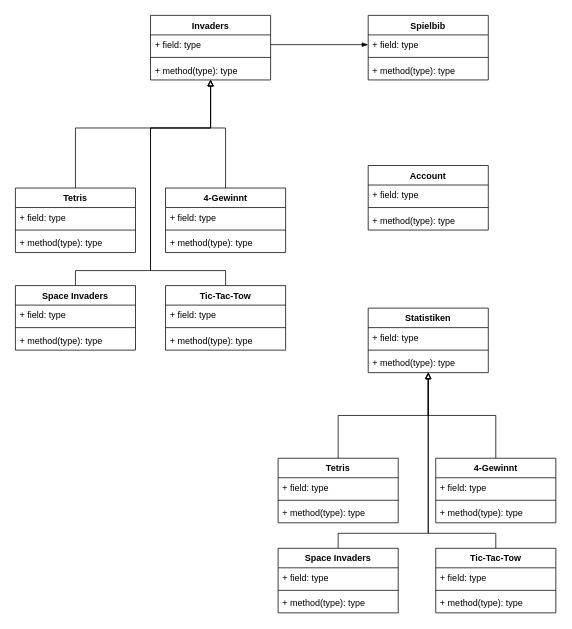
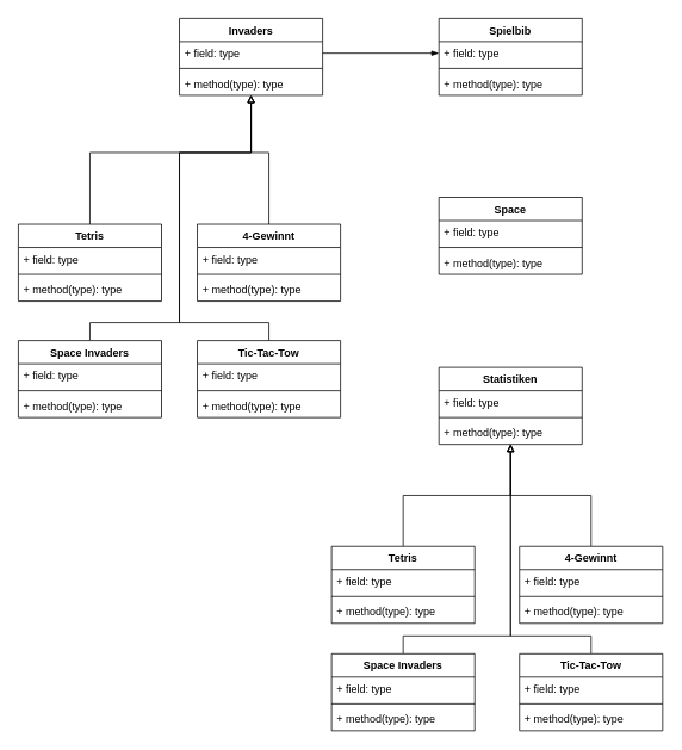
  <mxCell id="0" />
  <mxCell id="1" parent="0" />
  <mxCell id="2" style="edgeStyle=orthogonalEdgeStyle;rounded=0;orthogonalLoop=1;jettySize=auto;html=1;exitX=0.5;exitY=0;exitDx=0;exitDy=0;endArrow=block;endFill=0;" edge="1" parent="1" source="3" target="54"><mxGeometry relative="1" as="geometry" /></mxCell>
  <mxCell id="3" value="Tetris" style="swimlane;fontStyle=1;align=center;verticalAlign=top;childLayout=stackLayout;horizontal=1;startSize=26;horizontalStack=0;resizeParent=1;resizeParentMax=0;resizeLast=0;collapsible=1;marginBottom=0;" parent="1" vertex="1"><mxGeometry x="370" y="610" width="160" height="86" as="geometry" /></mxCell>
  <mxCell id="4" value="+ field: type" style="text;strokeColor=none;fillColor=none;align=left;verticalAlign=top;spacingLeft=4;spacingRight=4;overflow=hidden;rotatable=0;points=[[0,0.5],[1,0.5]];portConstraint=eastwest;" parent="3" vertex="1"><mxGeometry y="26" width="160" height="26" as="geometry" /></mxCell>
  <mxCell id="5" value="" style="line;strokeWidth=1;fillColor=none;align=left;verticalAlign=middle;spacingTop=-1;spacingLeft=3;spacingRight=3;rotatable=0;labelPosition=right;points=[];portConstraint=eastwest;" parent="3" vertex="1"><mxGeometry y="52" width="160" height="8" as="geometry" /></mxCell>
  <mxCell id="6" value="+ method(type): type" style="text;strokeColor=none;fillColor=none;align=left;verticalAlign=top;spacingLeft=4;spacingRight=4;overflow=hidden;rotatable=0;points=[[0,0.5],[1,0.5]];portConstraint=eastwest;" parent="3" vertex="1"><mxGeometry y="60" width="160" height="26" as="geometry" /></mxCell>
  <mxCell id="7" style="edgeStyle=orthogonalEdgeStyle;rounded=0;orthogonalLoop=1;jettySize=auto;html=1;exitX=0.5;exitY=0;exitDx=0;exitDy=0;endArrow=block;endFill=0;" edge="1" parent="1" source="8" target="54"><mxGeometry relative="1" as="geometry" /></mxCell>
  <mxCell id="8" value="4-Gewinnt" style="swimlane;fontStyle=1;align=center;verticalAlign=top;childLayout=stackLayout;horizontal=1;startSize=26;horizontalStack=0;resizeParent=1;resizeParentMax=0;resizeLast=0;collapsible=1;marginBottom=0;" parent="1" vertex="1"><mxGeometry x="580" y="610" width="160" height="86" as="geometry" /></mxCell>
  <mxCell id="9" value="+ field: type" style="text;strokeColor=none;fillColor=none;align=left;verticalAlign=top;spacingLeft=4;spacingRight=4;overflow=hidden;rotatable=0;points=[[0,0.5],[1,0.5]];portConstraint=eastwest;" parent="8" vertex="1"><mxGeometry y="26" width="160" height="26" as="geometry" /></mxCell>
  <mxCell id="10" value="" style="line;strokeWidth=1;fillColor=none;align=left;verticalAlign=middle;spacingTop=-1;spacingLeft=3;spacingRight=3;rotatable=0;labelPosition=right;points=[];portConstraint=eastwest;" parent="8" vertex="1"><mxGeometry y="52" width="160" height="8" as="geometry" /></mxCell>
  <mxCell id="11" value="+ method(type): type" style="text;strokeColor=none;fillColor=none;align=left;verticalAlign=top;spacingLeft=4;spacingRight=4;overflow=hidden;rotatable=0;points=[[0,0.5],[1,0.5]];portConstraint=eastwest;" parent="8" vertex="1"><mxGeometry y="60" width="160" height="26" as="geometry" /></mxCell>
  <mxCell id="12" style="edgeStyle=orthogonalEdgeStyle;rounded=0;orthogonalLoop=1;jettySize=auto;html=1;exitX=0.5;exitY=0;exitDx=0;exitDy=0;endArrow=block;endFill=0;" edge="1" parent="1" source="13" target="54"><mxGeometry relative="1" as="geometry"><Array as="points"><mxPoint x="450" y="710" /><mxPoint x="570" y="710" /></Array></mxGeometry></mxCell>
  <mxCell id="13" value="Space Invaders" style="swimlane;fontStyle=1;align=center;verticalAlign=top;childLayout=stackLayout;horizontal=1;startSize=26;horizontalStack=0;resizeParent=1;resizeParentMax=0;resizeLast=0;collapsible=1;marginBottom=0;" parent="1" vertex="1"><mxGeometry x="370" y="730" width="160" height="86" as="geometry" /></mxCell>
  <mxCell id="14" value="+ field: type" style="text;strokeColor=none;fillColor=none;align=left;verticalAlign=top;spacingLeft=4;spacingRight=4;overflow=hidden;rotatable=0;points=[[0,0.5],[1,0.5]];portConstraint=eastwest;" parent="13" vertex="1"><mxGeometry y="26" width="160" height="26" as="geometry" /></mxCell>
  <mxCell id="15" value="" style="line;strokeWidth=1;fillColor=none;align=left;verticalAlign=middle;spacingTop=-1;spacingLeft=3;spacingRight=3;rotatable=0;labelPosition=right;points=[];portConstraint=eastwest;" parent="13" vertex="1"><mxGeometry y="52" width="160" height="8" as="geometry" /></mxCell>
  <mxCell id="16" value="+ method(type): type" style="text;strokeColor=none;fillColor=none;align=left;verticalAlign=top;spacingLeft=4;spacingRight=4;overflow=hidden;rotatable=0;points=[[0,0.5],[1,0.5]];portConstraint=eastwest;" parent="13" vertex="1"><mxGeometry y="60" width="160" height="26" as="geometry" /></mxCell>
  <mxCell id="17" style="edgeStyle=orthogonalEdgeStyle;rounded=0;orthogonalLoop=1;jettySize=auto;html=1;exitX=0.5;exitY=0;exitDx=0;exitDy=0;endArrow=block;endFill=0;" edge="1" parent="1" source="18" target="54"><mxGeometry relative="1" as="geometry"><Array as="points"><mxPoint x="660" y="710" /><mxPoint x="570" y="710" /></Array></mxGeometry></mxCell>
  <mxCell id="18" value="Tic-Tac-Tow" style="swimlane;fontStyle=1;align=center;verticalAlign=top;childLayout=stackLayout;horizontal=1;startSize=26;horizontalStack=0;resizeParent=1;resizeParentMax=0;resizeLast=0;collapsible=1;marginBottom=0;" parent="1" vertex="1"><mxGeometry x="580" y="730" width="160" height="86" as="geometry" /></mxCell>
  <mxCell id="19" value="+ field: type" style="text;strokeColor=none;fillColor=none;align=left;verticalAlign=top;spacingLeft=4;spacingRight=4;overflow=hidden;rotatable=0;points=[[0,0.5],[1,0.5]];portConstraint=eastwest;" parent="18" vertex="1"><mxGeometry y="26" width="160" height="26" as="geometry" /></mxCell>
  <mxCell id="20" value="" style="line;strokeWidth=1;fillColor=none;align=left;verticalAlign=middle;spacingTop=-1;spacingLeft=3;spacingRight=3;rotatable=0;labelPosition=right;points=[];portConstraint=eastwest;" parent="18" vertex="1"><mxGeometry y="52" width="160" height="8" as="geometry" /></mxCell>
  <mxCell id="21" value="+ method(type): type" style="text;strokeColor=none;fillColor=none;align=left;verticalAlign=top;spacingLeft=4;spacingRight=4;overflow=hidden;rotatable=0;points=[[0,0.5],[1,0.5]];portConstraint=eastwest;" parent="18" vertex="1"><mxGeometry y="60" width="160" height="26" as="geometry" /></mxCell>
  <mxCell id="22" style="edgeStyle=orthogonalEdgeStyle;rounded=0;orthogonalLoop=1;jettySize=auto;html=1;exitX=0.5;exitY=0;exitDx=0;exitDy=0;endArrow=block;endFill=0;" edge="1" parent="1" source="23" target="42"><mxGeometry relative="1" as="geometry"><Array as="points"><mxPoint x="100" y="170" /><mxPoint x="280" y="170" /></Array></mxGeometry></mxCell>
  <mxCell id="23" value="Tetris" style="swimlane;fontStyle=1;align=center;verticalAlign=top;childLayout=stackLayout;horizontal=1;startSize=26;horizontalStack=0;resizeParent=1;resizeParentMax=0;resizeLast=0;collapsible=1;marginBottom=0;" vertex="1" parent="1"><mxGeometry x="20" y="250" width="160" height="86" as="geometry" /></mxCell>
  <mxCell id="24" value="+ field: type" style="text;strokeColor=none;fillColor=none;align=left;verticalAlign=top;spacingLeft=4;spacingRight=4;overflow=hidden;rotatable=0;points=[[0,0.5],[1,0.5]];portConstraint=eastwest;" vertex="1" parent="23"><mxGeometry y="26" width="160" height="26" as="geometry" /></mxCell>
  <mxCell id="25" value="" style="line;strokeWidth=1;fillColor=none;align=left;verticalAlign=middle;spacingTop=-1;spacingLeft=3;spacingRight=3;rotatable=0;labelPosition=right;points=[];portConstraint=eastwest;" vertex="1" parent="23"><mxGeometry y="52" width="160" height="8" as="geometry" /></mxCell>
  <mxCell id="26" value="+ method(type): type" style="text;strokeColor=none;fillColor=none;align=left;verticalAlign=top;spacingLeft=4;spacingRight=4;overflow=hidden;rotatable=0;points=[[0,0.5],[1,0.5]];portConstraint=eastwest;" vertex="1" parent="23"><mxGeometry y="60" width="160" height="26" as="geometry" /></mxCell>
  <mxCell id="27" style="edgeStyle=orthogonalEdgeStyle;rounded=0;orthogonalLoop=1;jettySize=auto;html=1;exitX=0.5;exitY=0;exitDx=0;exitDy=0;endArrow=block;endFill=0;" edge="1" parent="1" source="28" target="42"><mxGeometry relative="1" as="geometry"><Array as="points"><mxPoint x="300" y="170" /><mxPoint x="280" y="170" /></Array></mxGeometry></mxCell>
  <mxCell id="28" value="4-Gewinnt" style="swimlane;fontStyle=1;align=center;verticalAlign=top;childLayout=stackLayout;horizontal=1;startSize=26;horizontalStack=0;resizeParent=1;resizeParentMax=0;resizeLast=0;collapsible=1;marginBottom=0;" vertex="1" parent="1"><mxGeometry x="220" y="250" width="160" height="86" as="geometry" /></mxCell>
  <mxCell id="29" value="+ field: type" style="text;strokeColor=none;fillColor=none;align=left;verticalAlign=top;spacingLeft=4;spacingRight=4;overflow=hidden;rotatable=0;points=[[0,0.5],[1,0.5]];portConstraint=eastwest;" vertex="1" parent="28"><mxGeometry y="26" width="160" height="26" as="geometry" /></mxCell>
  <mxCell id="30" value="" style="line;strokeWidth=1;fillColor=none;align=left;verticalAlign=middle;spacingTop=-1;spacingLeft=3;spacingRight=3;rotatable=0;labelPosition=right;points=[];portConstraint=eastwest;" vertex="1" parent="28"><mxGeometry y="52" width="160" height="8" as="geometry" /></mxCell>
  <mxCell id="31" value="+ method(type): type" style="text;strokeColor=none;fillColor=none;align=left;verticalAlign=top;spacingLeft=4;spacingRight=4;overflow=hidden;rotatable=0;points=[[0,0.5],[1,0.5]];portConstraint=eastwest;" vertex="1" parent="28"><mxGeometry y="60" width="160" height="26" as="geometry" /></mxCell>
  <mxCell id="32" style="edgeStyle=orthogonalEdgeStyle;rounded=0;orthogonalLoop=1;jettySize=auto;html=1;exitX=0.5;exitY=0;exitDx=0;exitDy=0;endArrow=block;endFill=0;" edge="1" parent="1" source="33" target="42"><mxGeometry relative="1" as="geometry"><Array as="points"><mxPoint x="100" y="360" /><mxPoint x="200" y="360" /><mxPoint x="200" y="170" /><mxPoint x="280" y="170" /></Array></mxGeometry></mxCell>
  <mxCell id="33" value="Space Invaders" style="swimlane;fontStyle=1;align=center;verticalAlign=top;childLayout=stackLayout;horizontal=1;startSize=26;horizontalStack=0;resizeParent=1;resizeParentMax=0;resizeLast=0;collapsible=1;marginBottom=0;" vertex="1" parent="1"><mxGeometry x="20" y="380" width="160" height="86" as="geometry" /></mxCell>
  <mxCell id="34" value="+ field: type" style="text;strokeColor=none;fillColor=none;align=left;verticalAlign=top;spacingLeft=4;spacingRight=4;overflow=hidden;rotatable=0;points=[[0,0.5],[1,0.5]];portConstraint=eastwest;" vertex="1" parent="33"><mxGeometry y="26" width="160" height="26" as="geometry" /></mxCell>
  <mxCell id="35" value="" style="line;strokeWidth=1;fillColor=none;align=left;verticalAlign=middle;spacingTop=-1;spacingLeft=3;spacingRight=3;rotatable=0;labelPosition=right;points=[];portConstraint=eastwest;" vertex="1" parent="33"><mxGeometry y="52" width="160" height="8" as="geometry" /></mxCell>
  <mxCell id="36" value="+ method(type): type" style="text;strokeColor=none;fillColor=none;align=left;verticalAlign=top;spacingLeft=4;spacingRight=4;overflow=hidden;rotatable=0;points=[[0,0.5],[1,0.5]];portConstraint=eastwest;" vertex="1" parent="33"><mxGeometry y="60" width="160" height="26" as="geometry" /></mxCell>
  <mxCell id="37" style="edgeStyle=orthogonalEdgeStyle;rounded=0;orthogonalLoop=1;jettySize=auto;html=1;exitX=0.5;exitY=0;exitDx=0;exitDy=0;endArrow=block;endFill=0;" edge="1" parent="1" source="38" target="42"><mxGeometry relative="1" as="geometry"><Array as="points"><mxPoint x="300" y="360" /><mxPoint x="200" y="360" /><mxPoint x="200" y="170" /><mxPoint x="280" y="170" /></Array></mxGeometry></mxCell>
  <mxCell id="38" value="Tic-Tac-Tow" style="swimlane;fontStyle=1;align=center;verticalAlign=top;childLayout=stackLayout;horizontal=1;startSize=26;horizontalStack=0;resizeParent=1;resizeParentMax=0;resizeLast=0;collapsible=1;marginBottom=0;" vertex="1" parent="1"><mxGeometry x="220" y="380" width="160" height="86" as="geometry" /></mxCell>
  <mxCell id="39" value="+ field: type" style="text;strokeColor=none;fillColor=none;align=left;verticalAlign=top;spacingLeft=4;spacingRight=4;overflow=hidden;rotatable=0;points=[[0,0.5],[1,0.5]];portConstraint=eastwest;" vertex="1" parent="38"><mxGeometry y="26" width="160" height="26" as="geometry" /></mxCell>
  <mxCell id="40" value="" style="line;strokeWidth=1;fillColor=none;align=left;verticalAlign=middle;spacingTop=-1;spacingLeft=3;spacingRight=3;rotatable=0;labelPosition=right;points=[];portConstraint=eastwest;" vertex="1" parent="38"><mxGeometry y="52" width="160" height="8" as="geometry" /></mxCell>
  <mxCell id="41" value="+ method(type): type" style="text;strokeColor=none;fillColor=none;align=left;verticalAlign=top;spacingLeft=4;spacingRight=4;overflow=hidden;rotatable=0;points=[[0,0.5],[1,0.5]];portConstraint=eastwest;" vertex="1" parent="38"><mxGeometry y="60" width="160" height="26" as="geometry" /></mxCell>
  <mxCell id="42" value="Invaders" style="swimlane;fontStyle=1;align=center;verticalAlign=top;childLayout=stackLayout;horizontal=1;startSize=26;horizontalStack=0;resizeParent=1;resizeParentMax=0;resizeLast=0;collapsible=1;marginBottom=0;" vertex="1" parent="1"><mxGeometry x="200" y="20" width="160" height="86" as="geometry" /></mxCell>
  <mxCell id="43" value="+ field: type" style="text;strokeColor=none;fillColor=none;align=left;verticalAlign=top;spacingLeft=4;spacingRight=4;overflow=hidden;rotatable=0;points=[[0,0.5],[1,0.5]];portConstraint=eastwest;" vertex="1" parent="42"><mxGeometry y="26" width="160" height="26" as="geometry" /></mxCell>
  <mxCell id="44" value="" style="line;strokeWidth=1;fillColor=none;align=left;verticalAlign=middle;spacingTop=-1;spacingLeft=3;spacingRight=3;rotatable=0;labelPosition=right;points=[];portConstraint=eastwest;" vertex="1" parent="42"><mxGeometry y="52" width="160" height="8" as="geometry" /></mxCell>
  <mxCell id="45" value="+ method(type): type" style="text;strokeColor=none;fillColor=none;align=left;verticalAlign=top;spacingLeft=4;spacingRight=4;overflow=hidden;rotatable=0;points=[[0,0.5],[1,0.5]];portConstraint=eastwest;" vertex="1" parent="42"><mxGeometry y="60" width="160" height="26" as="geometry" /></mxCell>
  <mxCell id="46" value="Spielbib" style="swimlane;fontStyle=1;align=center;verticalAlign=top;childLayout=stackLayout;horizontal=1;startSize=26;horizontalStack=0;resizeParent=1;resizeParentMax=0;resizeLast=0;collapsible=1;marginBottom=0;" vertex="1" parent="1"><mxGeometry x="490" y="20" width="160" height="86" as="geometry" /></mxCell>
  <mxCell id="47" value="+ field: type" style="text;strokeColor=none;fillColor=none;align=left;verticalAlign=top;spacingLeft=4;spacingRight=4;overflow=hidden;rotatable=0;points=[[0,0.5],[1,0.5]];portConstraint=eastwest;" vertex="1" parent="46"><mxGeometry y="26" width="160" height="26" as="geometry" /></mxCell>
  <mxCell id="48" value="" style="line;strokeWidth=1;fillColor=none;align=left;verticalAlign=middle;spacingTop=-1;spacingLeft=3;spacingRight=3;rotatable=0;labelPosition=right;points=[];portConstraint=eastwest;" vertex="1" parent="46"><mxGeometry y="52" width="160" height="8" as="geometry" /></mxCell>
  <mxCell id="49" value="+ method(type): type" style="text;strokeColor=none;fillColor=none;align=left;verticalAlign=top;spacingLeft=4;spacingRight=4;overflow=hidden;rotatable=0;points=[[0,0.5],[1,0.5]];portConstraint=eastwest;" vertex="1" parent="46"><mxGeometry y="60" width="160" height="26" as="geometry" /></mxCell>
- <mxCell id="50" value="Account" style="swimlane;fontStyle=1;align=center;verticalAlign=top;childLayout=stackLayout;horizontal=1;startSize=26;horizontalStack=0;resizeParent=1;resizeParentMax=0;resizeLast=0;collapsible=1;marginBottom=0;" vertex="1" parent="1"><mxGeometry x="490" y="220" width="160" height="86" as="geometry" /></mxCell>
+ <mxCell id="50" value="Space" style="swimlane;fontStyle=1;align=center;verticalAlign=top;childLayout=stackLayout;horizontal=1;startSize=26;horizontalStack=0;resizeParent=1;resizeParentMax=0;resizeLast=0;collapsible=1;marginBottom=0;" vertex="1" parent="1"><mxGeometry x="490" y="220" width="160" height="86" as="geometry" /></mxCell>
  <mxCell id="51" value="+ field: type" style="text;strokeColor=none;fillColor=none;align=left;verticalAlign=top;spacingLeft=4;spacingRight=4;overflow=hidden;rotatable=0;points=[[0,0.5],[1,0.5]];portConstraint=eastwest;" vertex="1" parent="50"><mxGeometry y="26" width="160" height="26" as="geometry" /></mxCell>
  <mxCell id="52" value="" style="line;strokeWidth=1;fillColor=none;align=left;verticalAlign=middle;spacingTop=-1;spacingLeft=3;spacingRight=3;rotatable=0;labelPosition=right;points=[];portConstraint=eastwest;" vertex="1" parent="50"><mxGeometry y="52" width="160" height="8" as="geometry" /></mxCell>
  <mxCell id="53" value="+ method(type): type" style="text;strokeColor=none;fillColor=none;align=left;verticalAlign=top;spacingLeft=4;spacingRight=4;overflow=hidden;rotatable=0;points=[[0,0.5],[1,0.5]];portConstraint=eastwest;" vertex="1" parent="50"><mxGeometry y="60" width="160" height="26" as="geometry" /></mxCell>
  <mxCell id="54" value="Statistiken" style="swimlane;fontStyle=1;align=center;verticalAlign=top;childLayout=stackLayout;horizontal=1;startSize=26;horizontalStack=0;resizeParent=1;resizeParentMax=0;resizeLast=0;collapsible=1;marginBottom=0;" vertex="1" parent="1"><mxGeometry x="490" y="410" width="160" height="86" as="geometry" /></mxCell>
  <mxCell id="55" value="+ field: type" style="text;strokeColor=none;fillColor=none;align=left;verticalAlign=top;spacingLeft=4;spacingRight=4;overflow=hidden;rotatable=0;points=[[0,0.5],[1,0.5]];portConstraint=eastwest;" vertex="1" parent="54"><mxGeometry y="26" width="160" height="26" as="geometry" /></mxCell>
  <mxCell id="56" value="" style="line;strokeWidth=1;fillColor=none;align=left;verticalAlign=middle;spacingTop=-1;spacingLeft=3;spacingRight=3;rotatable=0;labelPosition=right;points=[];portConstraint=eastwest;" vertex="1" parent="54"><mxGeometry y="52" width="160" height="8" as="geometry" /></mxCell>
  <mxCell id="57" value="+ method(type): type" style="text;strokeColor=none;fillColor=none;align=left;verticalAlign=top;spacingLeft=4;spacingRight=4;overflow=hidden;rotatable=0;points=[[0,0.5],[1,0.5]];portConstraint=eastwest;" vertex="1" parent="54"><mxGeometry y="60" width="160" height="26" as="geometry" /></mxCell>
  <mxCell id="58" style="edgeStyle=orthogonalEdgeStyle;rounded=0;orthogonalLoop=1;jettySize=auto;html=1;exitX=1;exitY=0.5;exitDx=0;exitDy=0;endArrow=blockThin;endFill=1;" edge="1" parent="1" source="43" target="47"><mxGeometry relative="1" as="geometry" /></mxCell>
